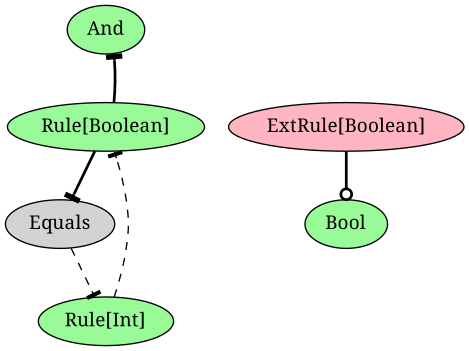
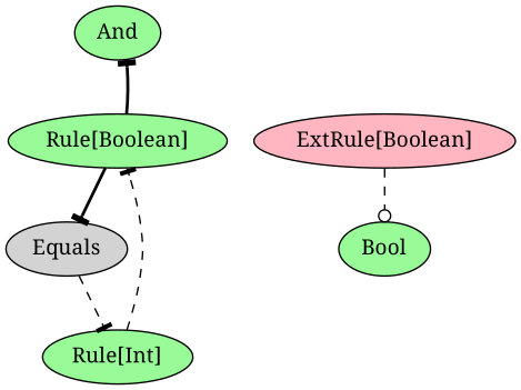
  digraph {
    fontname="Noto Serif"
    splines=true
    node [fillcolor=palegreen fontname="Noto Serif" style=filled]
    edge [arrowhead=tee fontname="Noto Serif" style=bold]
    n1 [fillcolor=lightpink label="ExtRule[Boolean]"]
    Bool
    n3 [label="Rule[Boolean]"]
    And
    Equals [fillcolor=lightgrey]
    n6 [label="Rule[Int]"]
-   n1 -> Bool [arrowhead=odot]
+   n1 -> Bool [arrowhead=odot style=dashed]
    n3 -> And
    n3 -> Equals
    And -> n1 [style=invis arrowhead=""]
    And -> n3 [style=invis arrowhead=""]
    Equals -> n6 [style=dashed]
    n6 -> n3 [style=dashed]
  }
